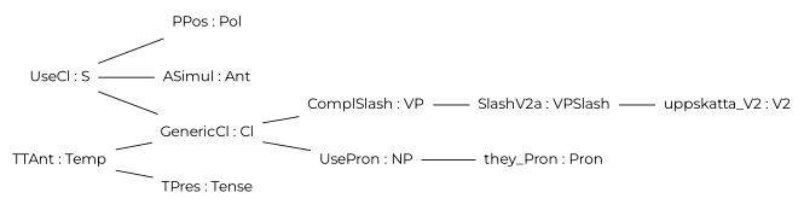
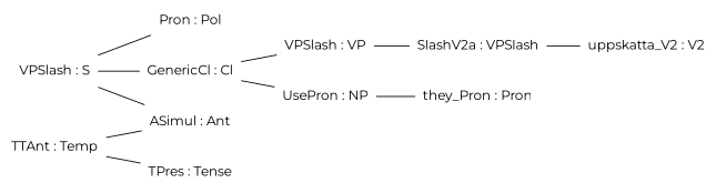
  graph {
    fontname=Montserrat
    rankdir=LR
    node [fontname=Montserrat shape=plaintext style=solid]
    edge [fontname=Montserrat style=solid]
-   n1 [label="UseCl : S"]
-   n2 [label="PPos : Pol"]
+   n1 [label="VPSlash : S"]
+   n2 [label="Pron : Pol"]
    n3 [label="GenericCl : Cl"]
    n4 [label="ASimul : Ant"]
    n5 [label="TTAnt : Temp"]
    n6 [label="TPres : Tense"]
-   n7 [label="ComplSlash : VP"]
+   n7 [label="VPSlash : VP"]
    n8 [label="UsePron : NP"]
    n9 [label="SlashV2a : VPSlash"]
    n10 [label="they_Pron : Pron"]
    n11 [label="uppskatta_V2 : V2"]
    n1 -- n2
    n1 -- n3
    n1 -- n4
    n3 -- n7
    n3 -- n8
-   n5 -- n3
+   n5 -- n4
    n5 -- n6
    n7 -- n9
    n8 -- n10
    n9 -- n11
  }
